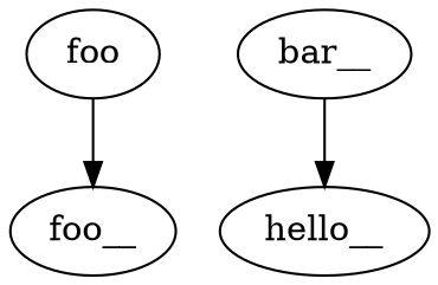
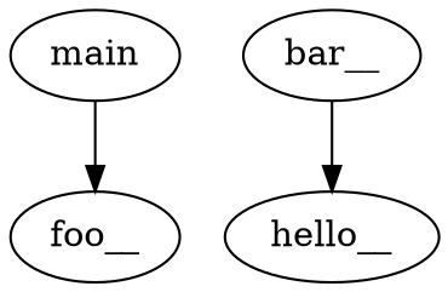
  strict digraph {
-   main [label=foo]
+   main
    foo__
    bar__
    hello__
    main -> foo__
    bar__ -> hello__
  }
